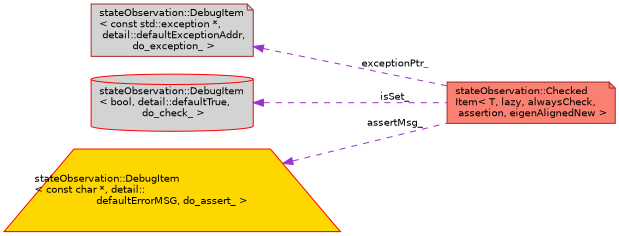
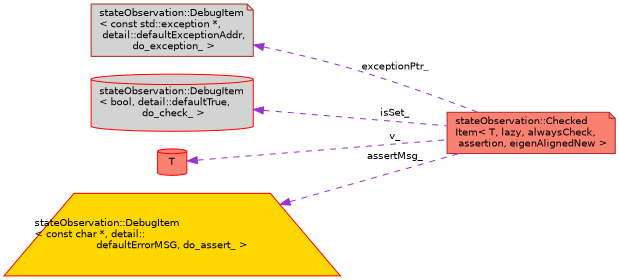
  digraph {
    rankdir=LR
    node [color=red fillcolor=salmon fontname=Helvetica fontsize=10 shape=note style=filled]
    edge [color=darkorchid3 dir=back fontname=Helvetica fontsize=10 labelfontname=Helvetica labelfontsize=10 style=dashed]
    n1 [color=brown fontcolor=black height=0.2 label="stateObservation::Checked\lItem\< T, lazy, alwaysCheck,\l assertion, eigenAlignedNew \>" width=0.4]
    n2 [color=brown fillcolor=lightgrey height=0.2 label="stateObservation::DebugItem\l\< const std::exception *,\l detail::defaultExceptionAddr,\l do_exception_ \>" width=0.4]
    n3 [fillcolor=lightgrey height=0.2 label="stateObservation::DebugItem\l\< bool, detail::defaultTrue,\l do_check_ \>" shape=cylinder width=0.4]
+   n4 [height=0.2 label=T shape=cylinder width=0.4]
    n5 [fillcolor=gold height=0.2 label="stateObservation::DebugItem\l\< const char *, detail::\ldefaultErrorMSG, do_assert_ \>" shape=trapezium width=0.4]
    n2 -> n1 [label=" exceptionPtr_"]
    n3 -> n1 [label=" isSet_"]
+   n4 -> n1 [label=" v_"]
    n5 -> n1 [label=" assertMsg_"]
  }
